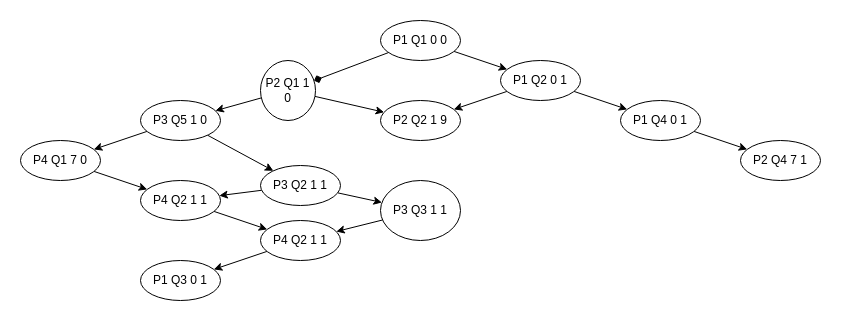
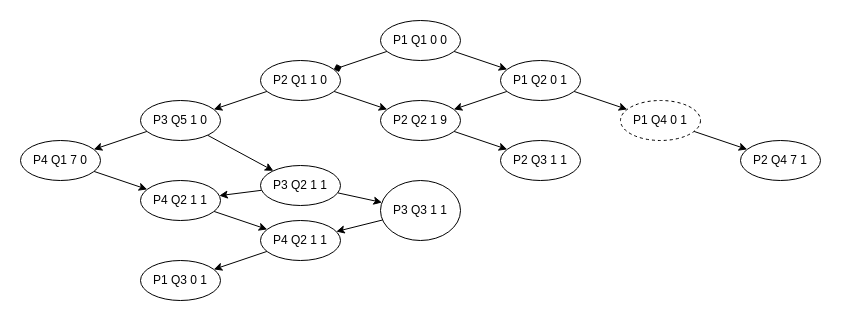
  <mxCell id="0" />
  <mxCell id="1" parent="0" />
  <mxCell id="2" value="" style="rounded=0;orthogonalLoop=1;jettySize=auto;html=1;endArrow=diamond;" parent="1" source="4" target="7" edge="1"><mxGeometry relative="1" as="geometry" /></mxCell>
  <mxCell id="3" value="" style="rounded=0;orthogonalLoop=1;jettySize=auto;html=1;" parent="1" source="4" target="10" edge="1"><mxGeometry relative="1" as="geometry" /></mxCell>
  <mxCell id="4" value="P1 Q1 0 0" style="ellipse;whiteSpace=wrap;html=1;" parent="1" vertex="1"><mxGeometry x="380" y="20" width="80" height="40" as="geometry" /></mxCell>
  <mxCell id="5" value="" style="rounded=0;orthogonalLoop=1;jettySize=auto;html=1;" parent="1" source="7" target="12" edge="1"><mxGeometry relative="1" as="geometry" /></mxCell>
  <mxCell id="6" value="" style="rounded=0;orthogonalLoop=1;jettySize=auto;html=1;" parent="1" source="7" target="15" edge="1"><mxGeometry relative="1" as="geometry" /></mxCell>
- <mxCell id="7" value="P2 Q1 1 0" style="ellipse;whiteSpace=wrap;html=1;" parent="1" vertex="1"><mxGeometry x="260" y="60" width="55" height="60" as="geometry" /></mxCell>
+ <mxCell id="7" value="P2 Q1 1 0" style="ellipse;whiteSpace=wrap;html=1;" parent="1" vertex="1"><mxGeometry x="260" y="60" width="80" height="40" as="geometry" /></mxCell>
  <mxCell id="8" style="rounded=0;orthogonalLoop=1;jettySize=auto;html=1;" parent="1" source="10" target="12" edge="1"><mxGeometry relative="1" as="geometry" /></mxCell>
  <mxCell id="9" value="" style="edgeStyle=none;html=1;" parent="1" source="10" target="22" edge="1"><mxGeometry relative="1" as="geometry" /></mxCell>
  <mxCell id="10" value="P1 Q2 0 1" style="ellipse;whiteSpace=wrap;html=1;" parent="1" vertex="1"><mxGeometry x="500" y="60" width="80" height="40" as="geometry" /></mxCell>
+ <mxCell id="11" value="" style="edgeStyle=none;html=1;" parent="1" source="12" target="24" edge="1"><mxGeometry relative="1" as="geometry" /></mxCell>
  <mxCell id="12" value="P2 Q2 1 9" style="ellipse;whiteSpace=wrap;html=1;" parent="1" vertex="1"><mxGeometry x="380" y="100" width="80" height="40" as="geometry" /></mxCell>
  <mxCell id="13" value="" style="rounded=0;orthogonalLoop=1;jettySize=auto;html=1;" parent="1" source="15" target="17" edge="1"><mxGeometry relative="1" as="geometry" /></mxCell>
  <mxCell id="14" value="" style="rounded=0;orthogonalLoop=1;jettySize=auto;html=1;" parent="1" source="15" target="20" edge="1"><mxGeometry relative="1" as="geometry" /></mxCell>
  <mxCell id="15" value="P3 Q5 1 0" style="ellipse;whiteSpace=wrap;html=1;" parent="1" vertex="1"><mxGeometry x="140" y="100" width="80" height="40" as="geometry" /></mxCell>
  <mxCell id="16" value="" style="edgeStyle=none;html=1;" parent="1" source="17" target="26" edge="1"><mxGeometry relative="1" as="geometry" /></mxCell>
  <mxCell id="17" value="P4 Q1 7 0" style="ellipse;whiteSpace=wrap;html=1;" parent="1" vertex="1"><mxGeometry y="140" width="80" height="40" as="geometry" x="20" /></mxCell>
  <mxCell id="18" value="" style="edgeStyle=none;html=1;" parent="1" source="20" target="26" edge="1"><mxGeometry relative="1" as="geometry"><mxPoint x="239.664" y="280.592" as="targetPoint" /></mxGeometry></mxCell>
  <mxCell id="19" value="" style="edgeStyle=none;html=1;" parent="1" source="20" target="30" edge="1"><mxGeometry relative="1" as="geometry" /></mxCell>
  <mxCell id="20" value="P3 Q2 1 1" style="ellipse;whiteSpace=wrap;html=1;" parent="1" vertex="1"><mxGeometry x="260" y="165" width="80" height="40" as="geometry" /></mxCell>
  <mxCell id="21" value="" style="edgeStyle=none;html=1;" parent="1" source="22" target="23" edge="1"><mxGeometry relative="1" as="geometry" /></mxCell>
- <mxCell id="22" value="P1 Q4 0 1" style="ellipse;whiteSpace=wrap;html=1;" parent="1" vertex="1"><mxGeometry x="620" y="100" width="80" height="40" as="geometry" /></mxCell>
+ <mxCell id="22" value="P1 Q4 0 1" style="ellipse;whiteSpace=wrap;html=1;dashed=1;" parent="1" vertex="1"><mxGeometry x="620" y="100" width="80" height="40" as="geometry" /></mxCell>
  <mxCell id="23" value="P2 Q4 7 1" style="ellipse;whiteSpace=wrap;html=1;" parent="1" vertex="1"><mxGeometry x="740" y="140" width="80" height="40" as="geometry" /></mxCell>
+ <mxCell id="24" value="P2 Q3 1 1" style="ellipse;whiteSpace=wrap;html=1;" parent="1" vertex="1"><mxGeometry x="500" y="140" width="80" height="40" as="geometry" /></mxCell>
  <mxCell id="25" value="" style="edgeStyle=none;html=1;" parent="1" source="26" target="28" edge="1"><mxGeometry relative="1" as="geometry" /></mxCell>
  <mxCell id="26" value="P4 Q2 1 1" style="ellipse;whiteSpace=wrap;html=1;" parent="1" vertex="1"><mxGeometry x="140" y="180" width="80" height="40" as="geometry" /></mxCell>
  <mxCell id="27" value="" style="edgeStyle=none;html=1;" parent="1" source="28" target="31" edge="1"><mxGeometry relative="1" as="geometry" /></mxCell>
  <mxCell id="28" value="P4 Q2 1 1" style="ellipse;whiteSpace=wrap;html=1;" parent="1" vertex="1"><mxGeometry x="260" y="220" width="80" height="40" as="geometry" /></mxCell>
  <mxCell id="29" style="edgeStyle=none;html=1;" parent="1" source="30" target="28" edge="1"><mxGeometry relative="1" as="geometry" /></mxCell>
  <mxCell id="30" value="P3 Q3 1 1" style="ellipse;whiteSpace=wrap;html=1;" parent="1" vertex="1"><mxGeometry x="380" y="180" width="80" height="60" as="geometry" /></mxCell>
  <mxCell id="31" value="P1 Q3 0 1" style="ellipse;whiteSpace=wrap;html=1;" parent="1" vertex="1"><mxGeometry x="140" y="260" width="80" height="40" as="geometry" /></mxCell>
